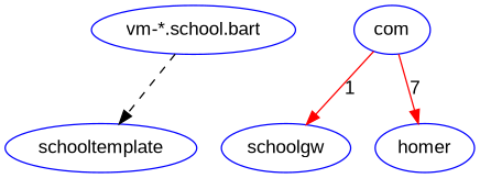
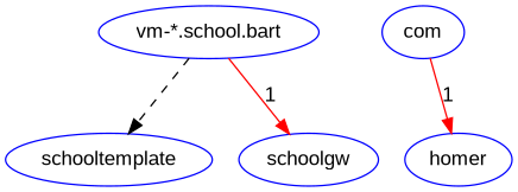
  digraph {
    fontname="Liberation Sans"
    node [color=blue fontname="Liberation Sans"]
    edge [color=red fontname="Liberation Sans"]
    n1 [label="vm-*.school.bart"]
    schoolgw
    schooltemplate
    n4 [label=com]
    homer
-   n4 -> schoolgw [label=1]
+   n1 -> schoolgw [label=1]
    n1 -> schooltemplate [color=black style=dashed]
-   n4 -> homer [label=7]
+   n4 -> homer [label=1]
  }
